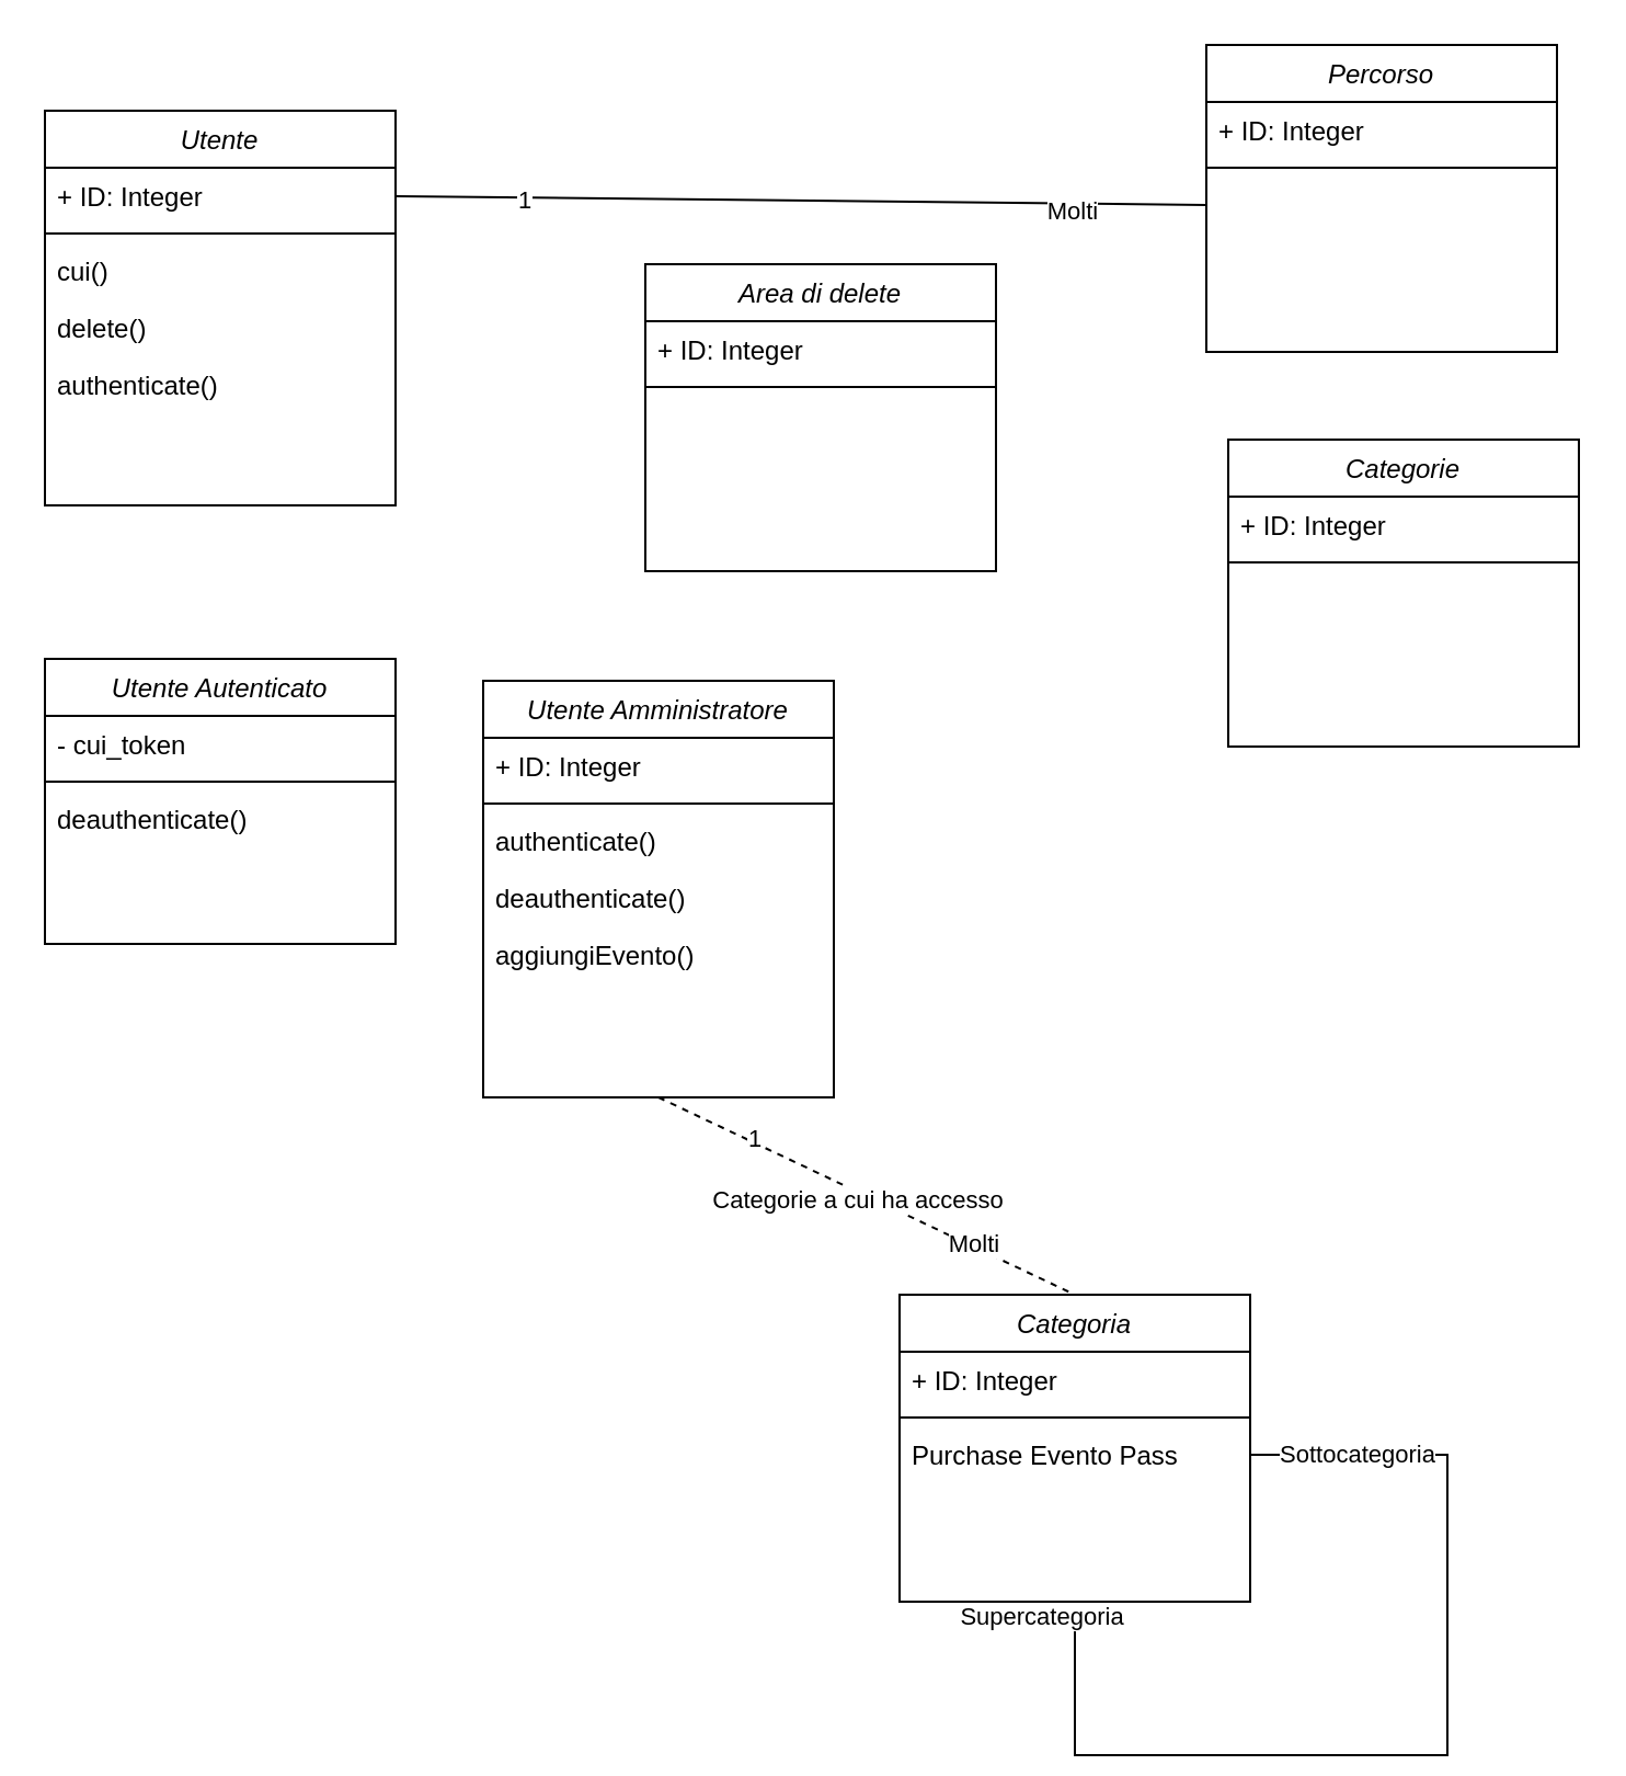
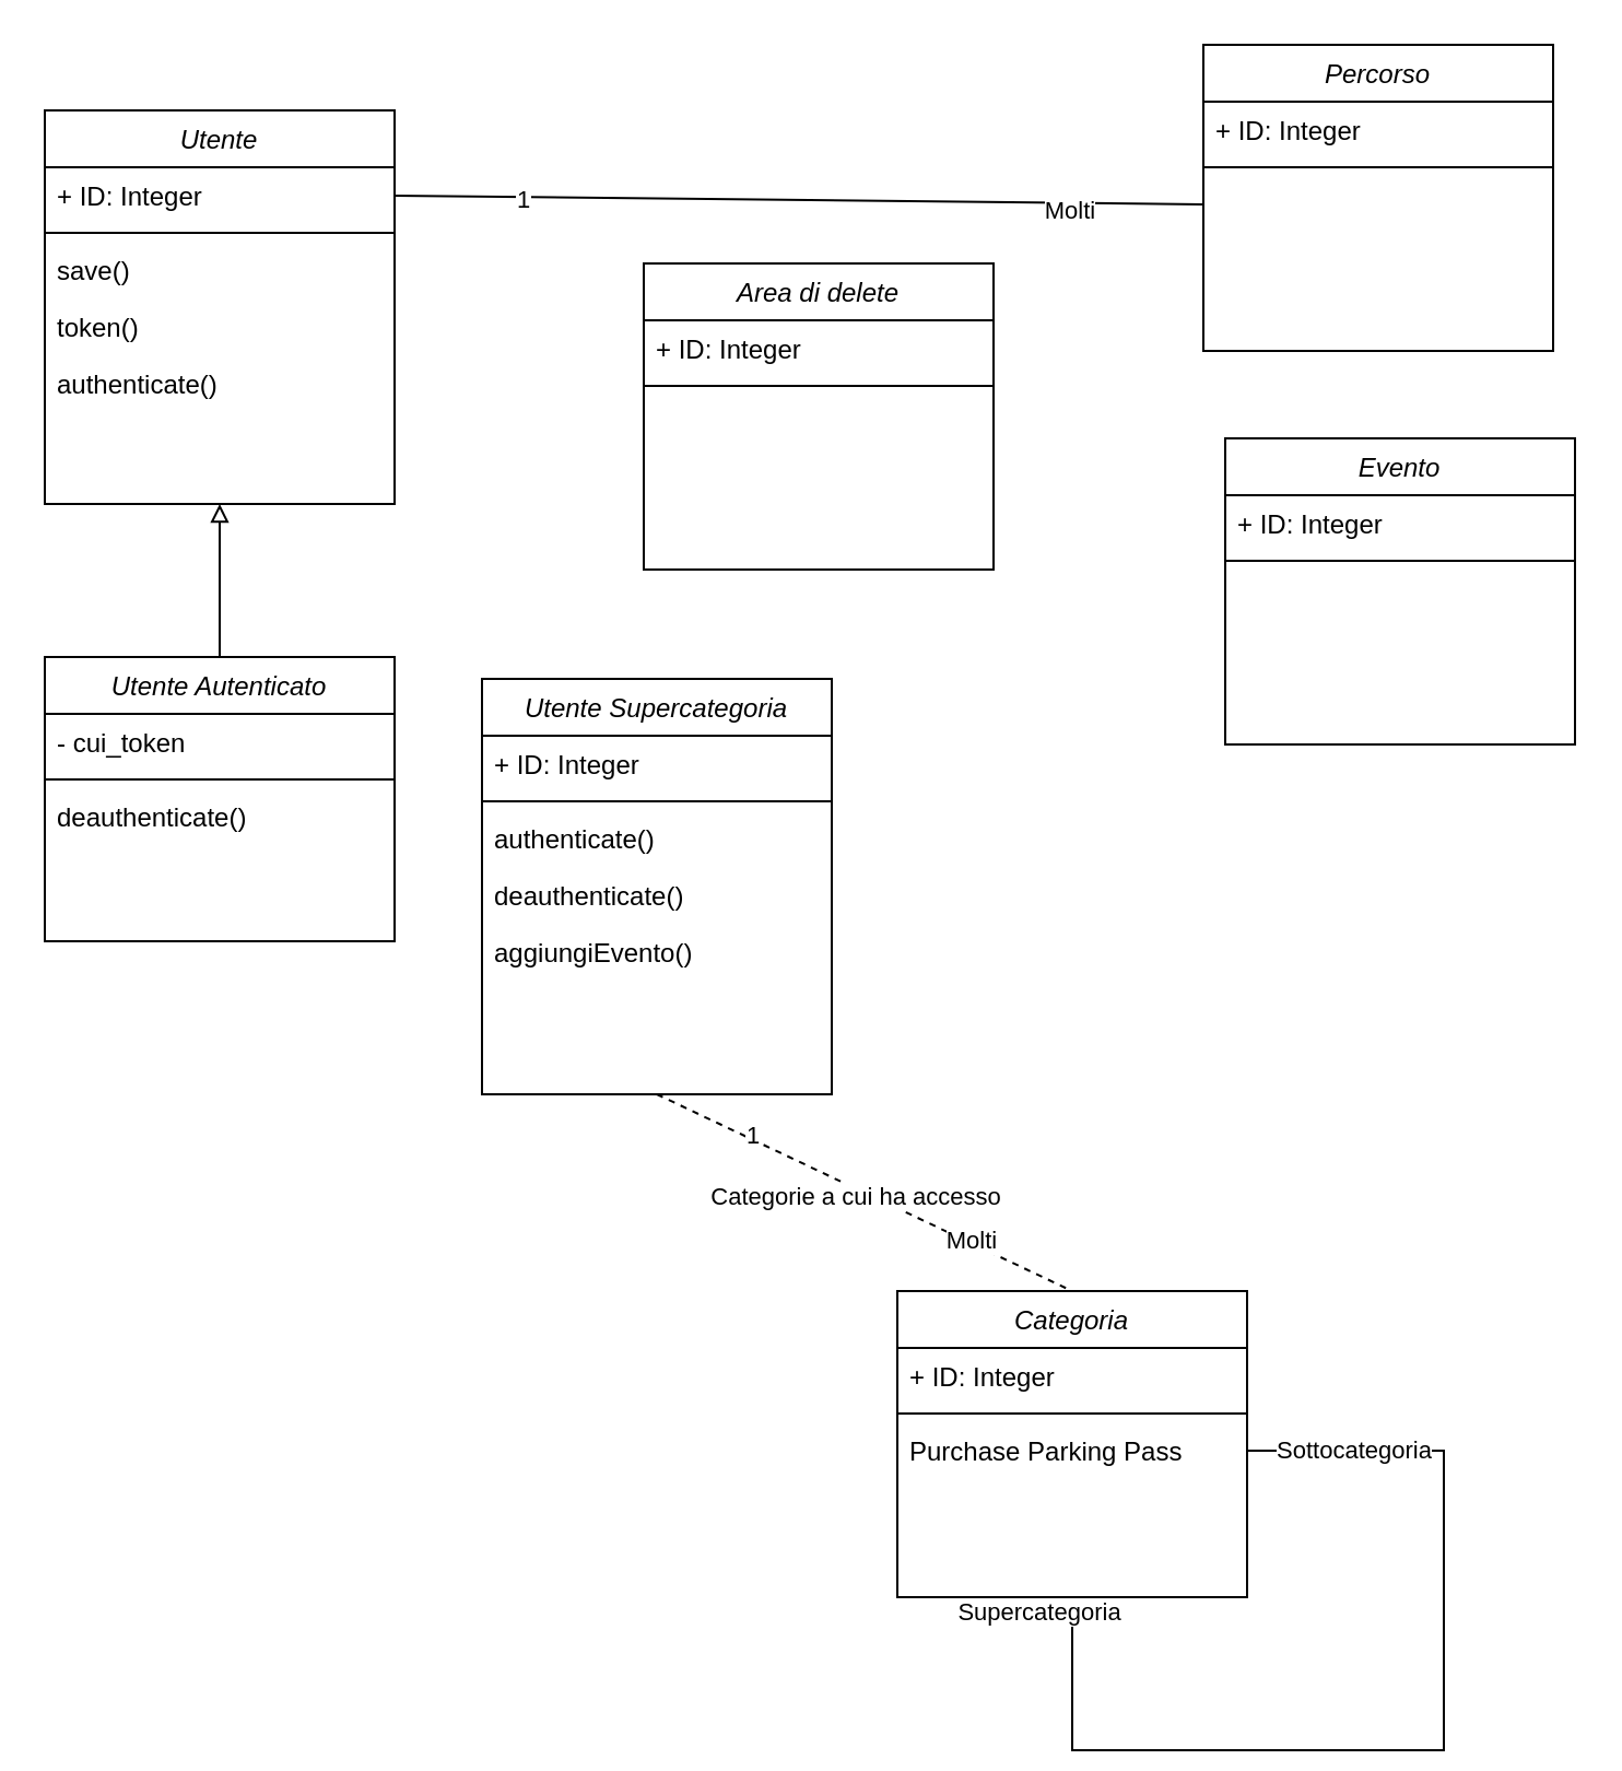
  <mxCell id="0" />
  <mxCell id="1" parent="0" />
  <mxCell id="2" value="Utente" style="swimlane;fontStyle=2;align=center;verticalAlign=top;childLayout=stackLayout;horizontal=1;startSize=26;horizontalStack=0;resizeParent=1;resizeLast=0;collapsible=1;marginBottom=0;rounded=0;shadow=0;strokeWidth=1;" parent="1" vertex="1"><mxGeometry x="20" y="50" width="160" height="180" as="geometry"><mxRectangle x="220" y="120" width="160" height="26" as="alternateBounds" /></mxGeometry></mxCell>
  <mxCell id="3" value="+ ID: Integer" style="text;align=left;verticalAlign=top;spacingLeft=4;spacingRight=4;overflow=hidden;rotatable=0;points=[[0,0.5],[1,0.5]];portConstraint=eastwest;" parent="2" vertex="1"><mxGeometry y="26" width="160" height="26" as="geometry" /></mxCell>
  <mxCell id="4" value="" style="line;html=1;strokeWidth=1;align=left;verticalAlign=middle;spacingTop=-1;spacingLeft=3;spacingRight=3;rotatable=0;labelPosition=right;points=[];portConstraint=eastwest;" parent="2" vertex="1"><mxGeometry y="52" width="160" height="8" as="geometry" /></mxCell>
- <mxCell id="5" value="cui()" style="text;align=left;verticalAlign=top;spacingLeft=4;spacingRight=4;overflow=hidden;rotatable=0;points=[[0,0.5],[1,0.5]];portConstraint=eastwest;" parent="2" vertex="1"><mxGeometry y="60" width="160" height="26" as="geometry" /></mxCell>
- <mxCell id="6" value="delete()" style="text;align=left;verticalAlign=top;spacingLeft=4;spacingRight=4;overflow=hidden;rotatable=0;points=[[0,0.5],[1,0.5]];portConstraint=eastwest;" parent="2" vertex="1"><mxGeometry y="86" width="160" height="26" as="geometry" /></mxCell>
+ <mxCell id="5" value="save()" style="text;align=left;verticalAlign=top;spacingLeft=4;spacingRight=4;overflow=hidden;rotatable=0;points=[[0,0.5],[1,0.5]];portConstraint=eastwest;" parent="2" vertex="1"><mxGeometry y="60" width="160" height="26" as="geometry" /></mxCell>
+ <mxCell id="6" value="token()" style="text;align=left;verticalAlign=top;spacingLeft=4;spacingRight=4;overflow=hidden;rotatable=0;points=[[0,0.5],[1,0.5]];portConstraint=eastwest;" parent="2" vertex="1"><mxGeometry y="86" width="160" height="26" as="geometry" /></mxCell>
  <mxCell id="7" value="authenticate()" style="text;align=left;verticalAlign=top;spacingLeft=4;spacingRight=4;overflow=hidden;rotatable=0;points=[[0,0.5],[1,0.5]];portConstraint=eastwest;" parent="2" vertex="1"><mxGeometry y="112" width="160" height="26" as="geometry" /></mxCell>
  <mxCell id="8" value="Percorso" style="swimlane;fontStyle=2;align=center;verticalAlign=top;childLayout=stackLayout;horizontal=1;startSize=26;horizontalStack=0;resizeParent=1;resizeLast=0;collapsible=1;marginBottom=0;rounded=0;shadow=0;strokeWidth=1;" parent="1" vertex="1"><mxGeometry x="550" y="20" width="160" height="140" as="geometry"><mxRectangle x="220" y="120" width="160" height="26" as="alternateBounds" /></mxGeometry></mxCell>
  <mxCell id="9" value="+ ID: Integer" style="text;align=left;verticalAlign=top;spacingLeft=4;spacingRight=4;overflow=hidden;rotatable=0;points=[[0,0.5],[1,0.5]];portConstraint=eastwest;" parent="8" vertex="1"><mxGeometry y="26" width="160" height="26" as="geometry" /></mxCell>
  <mxCell id="10" value="" style="line;html=1;strokeWidth=1;align=left;verticalAlign=middle;spacingTop=-1;spacingLeft=3;spacingRight=3;rotatable=0;labelPosition=right;points=[];portConstraint=eastwest;" parent="8" vertex="1"><mxGeometry y="52" width="160" height="8" as="geometry" /></mxCell>
  <mxCell id="11" value="Utente Autenticato" style="swimlane;fontStyle=2;align=center;verticalAlign=top;childLayout=stackLayout;horizontal=1;startSize=26;horizontalStack=0;resizeParent=1;resizeLast=0;collapsible=1;marginBottom=0;rounded=0;shadow=0;strokeWidth=1;" parent="1" vertex="1"><mxGeometry x="20" y="300" width="160" height="130" as="geometry"><mxRectangle x="60" y="310" width="160" height="26" as="alternateBounds" /></mxGeometry></mxCell>
  <mxCell id="12" value="- cui_token" style="text;align=left;verticalAlign=top;spacingLeft=4;spacingRight=4;overflow=hidden;rotatable=0;points=[[0,0.5],[1,0.5]];portConstraint=eastwest;" parent="11" vertex="1"><mxGeometry y="26" width="160" height="26" as="geometry" /></mxCell>
  <mxCell id="13" value="" style="line;html=1;strokeWidth=1;align=left;verticalAlign=middle;spacingTop=-1;spacingLeft=3;spacingRight=3;rotatable=0;labelPosition=right;points=[];portConstraint=eastwest;" parent="11" vertex="1"><mxGeometry y="52" width="160" height="8" as="geometry" /></mxCell>
  <mxCell id="14" value="deauthenticate()" style="text;align=left;verticalAlign=top;spacingLeft=4;spacingRight=4;overflow=hidden;rotatable=0;points=[[0,0.5],[1,0.5]];portConstraint=eastwest;" parent="11" vertex="1"><mxGeometry y="60" width="160" height="26" as="geometry" /></mxCell>
+ <mxCell id="15" value="" style="endArrow=block;html=1;rounded=0;exitX=0.5;exitY=0;exitDx=0;exitDy=0;entryX=0.5;entryY=1;entryDx=0;entryDy=0;endFill=0;strokeWidth=1;" parent="1" source="11" target="2" edge="1"><mxGeometry width="50" height="50" relative="1" as="geometry"><mxPoint x="200" y="250" as="sourcePoint" /><mxPoint x="250" y="200" as="targetPoint" /></mxGeometry></mxCell>
  <mxCell id="16" style="rounded=0;orthogonalLoop=1;jettySize=auto;html=1;exitX=0.5;exitY=1;exitDx=0;exitDy=0;entryX=0.5;entryY=0;entryDx=0;entryDy=0;endArrow=none;endFill=0;dashed=1;" parent="1" source="20" target="32" edge="1"><mxGeometry relative="1" as="geometry"><mxPoint x="470" y="560" as="targetPoint" /></mxGeometry></mxCell>
  <mxCell id="17" value="1" style="edgeLabel;html=1;align=center;verticalAlign=middle;resizable=0;points=[];" parent="16" vertex="1" connectable="0"><mxGeometry x="-0.54" y="1" relative="1" as="geometry"><mxPoint y="-1" as="offset" /></mxGeometry></mxCell>
  <mxCell id="18" value="Molti" style="edgeLabel;html=1;align=center;verticalAlign=middle;resizable=0;points=[];" parent="16" vertex="1" connectable="0"><mxGeometry x="0.5" y="1" relative="1" as="geometry"><mxPoint as="offset" /></mxGeometry></mxCell>
  <mxCell id="19" value="Categorie a cui ha accesso" style="edgeLabel;html=1;align=center;verticalAlign=middle;resizable=0;points=[];" parent="16" vertex="1" connectable="0"><mxGeometry x="-0.03" y="-4" relative="1" as="geometry"><mxPoint y="-1" as="offset" /></mxGeometry></mxCell>
- <mxCell id="20" value="Utente Amministratore" style="swimlane;fontStyle=2;align=center;verticalAlign=top;childLayout=stackLayout;horizontal=1;startSize=26;horizontalStack=0;resizeParent=1;resizeLast=0;collapsible=1;marginBottom=0;rounded=0;shadow=0;strokeWidth=1;" parent="1" vertex="1"><mxGeometry x="220" y="310" width="160" height="190" as="geometry"><mxRectangle x="220" y="120" width="160" height="26" as="alternateBounds" /></mxGeometry></mxCell>
+ <mxCell id="20" value="Utente Supercategoria" style="swimlane;fontStyle=2;align=center;verticalAlign=top;childLayout=stackLayout;horizontal=1;startSize=26;horizontalStack=0;resizeParent=1;resizeLast=0;collapsible=1;marginBottom=0;rounded=0;shadow=0;strokeWidth=1;" parent="1" vertex="1"><mxGeometry x="220" y="310" width="160" height="190" as="geometry"><mxRectangle x="220" y="120" width="160" height="26" as="alternateBounds" /></mxGeometry></mxCell>
  <mxCell id="21" value="+ ID: Integer" style="text;align=left;verticalAlign=top;spacingLeft=4;spacingRight=4;overflow=hidden;rotatable=0;points=[[0,0.5],[1,0.5]];portConstraint=eastwest;" parent="20" vertex="1"><mxGeometry y="26" width="160" height="26" as="geometry" /></mxCell>
  <mxCell id="22" value="" style="line;html=1;strokeWidth=1;align=left;verticalAlign=middle;spacingTop=-1;spacingLeft=3;spacingRight=3;rotatable=0;labelPosition=right;points=[];portConstraint=eastwest;" parent="20" vertex="1"><mxGeometry y="52" width="160" height="8" as="geometry" /></mxCell>
  <mxCell id="23" value="authenticate()" style="text;align=left;verticalAlign=top;spacingLeft=4;spacingRight=4;overflow=hidden;rotatable=0;points=[[0,0.5],[1,0.5]];portConstraint=eastwest;" parent="20" vertex="1"><mxGeometry y="60" width="160" height="26" as="geometry" /></mxCell>
  <mxCell id="24" value="deauthenticate()" style="text;align=left;verticalAlign=top;spacingLeft=4;spacingRight=4;overflow=hidden;rotatable=0;points=[[0,0.5],[1,0.5]];portConstraint=eastwest;" parent="20" vertex="1"><mxGeometry y="86" width="160" height="26" as="geometry" /></mxCell>
  <mxCell id="25" value="aggiungiEvento()" style="text;align=left;verticalAlign=top;spacingLeft=4;spacingRight=4;overflow=hidden;rotatable=0;points=[[0,0.5],[1,0.5]];portConstraint=eastwest;" parent="20" vertex="1"><mxGeometry y="112" width="160" height="26" as="geometry" /></mxCell>
  <mxCell id="26" value="" style="rounded=0;orthogonalLoop=1;jettySize=auto;html=1;exitX=1;exitY=0.5;exitDx=0;exitDy=0;entryX=0;entryY=0.5;entryDx=0;entryDy=0;endArrow=none;endFill=0;" parent="1" source="3" edge="1"><mxGeometry relative="1" as="geometry"><mxPoint x="550" y="93" as="targetPoint" /></mxGeometry></mxCell>
  <mxCell id="27" value="1" style="edgeLabel;html=1;align=center;verticalAlign=middle;resizable=0;points=[];" parent="26" vertex="1" connectable="0"><mxGeometry x="-0.681" y="-1" relative="1" as="geometry"><mxPoint as="offset" /></mxGeometry></mxCell>
  <mxCell id="28" value="Molti" style="edgeLabel;html=1;align=center;verticalAlign=middle;resizable=0;points=[];" parent="26" vertex="1" connectable="0"><mxGeometry x="0.67" y="-3" relative="1" as="geometry"><mxPoint as="offset" /></mxGeometry></mxCell>
- <mxCell id="29" value="Categorie" style="swimlane;fontStyle=2;align=center;verticalAlign=top;childLayout=stackLayout;horizontal=1;startSize=26;horizontalStack=0;resizeParent=1;resizeLast=0;collapsible=1;marginBottom=0;rounded=0;shadow=0;strokeWidth=1;" parent="1" vertex="1"><mxGeometry x="560" y="200" width="160" height="140" as="geometry"><mxRectangle x="220" y="120" width="160" height="26" as="alternateBounds" /></mxGeometry></mxCell>
+ <mxCell id="29" value="Evento" style="swimlane;fontStyle=2;align=center;verticalAlign=top;childLayout=stackLayout;horizontal=1;startSize=26;horizontalStack=0;resizeParent=1;resizeLast=0;collapsible=1;marginBottom=0;rounded=0;shadow=0;strokeWidth=1;" parent="1" vertex="1"><mxGeometry x="560" y="200" width="160" height="140" as="geometry"><mxRectangle x="220" y="120" width="160" height="26" as="alternateBounds" /></mxGeometry></mxCell>
  <mxCell id="30" value="+ ID: Integer" style="text;align=left;verticalAlign=top;spacingLeft=4;spacingRight=4;overflow=hidden;rotatable=0;points=[[0,0.5],[1,0.5]];portConstraint=eastwest;" parent="29" vertex="1"><mxGeometry y="26" width="160" height="26" as="geometry" /></mxCell>
  <mxCell id="31" value="" style="line;html=1;strokeWidth=1;align=left;verticalAlign=middle;spacingTop=-1;spacingLeft=3;spacingRight=3;rotatable=0;labelPosition=right;points=[];portConstraint=eastwest;" parent="29" vertex="1"><mxGeometry y="52" width="160" height="8" as="geometry" /></mxCell>
  <mxCell id="32" value="Categoria" style="swimlane;fontStyle=2;align=center;verticalAlign=top;childLayout=stackLayout;horizontal=1;startSize=26;horizontalStack=0;resizeParent=1;resizeLast=0;collapsible=1;marginBottom=0;rounded=0;shadow=0;strokeWidth=1;" parent="1" vertex="1"><mxGeometry x="410" y="590" width="160" height="140" as="geometry"><mxRectangle x="220" y="120" width="160" height="26" as="alternateBounds" /></mxGeometry></mxCell>
  <mxCell id="33" value="+ ID: Integer" style="text;align=left;verticalAlign=top;spacingLeft=4;spacingRight=4;overflow=hidden;rotatable=0;points=[[0,0.5],[1,0.5]];portConstraint=eastwest;" parent="32" vertex="1"><mxGeometry y="26" width="160" height="26" as="geometry" /></mxCell>
  <mxCell id="34" value="" style="line;html=1;strokeWidth=1;align=left;verticalAlign=middle;spacingTop=-1;spacingLeft=3;spacingRight=3;rotatable=0;labelPosition=right;points=[];portConstraint=eastwest;" parent="32" vertex="1"><mxGeometry y="52" width="160" height="8" as="geometry" /></mxCell>
  <mxCell id="35" style="edgeStyle=orthogonalEdgeStyle;rounded=0;orthogonalLoop=1;jettySize=auto;html=1;exitX=1;exitY=0.5;exitDx=0;exitDy=0;entryX=0.5;entryY=1;entryDx=0;entryDy=0;endArrow=open;endFill=0;" parent="32" source="38" target="32" edge="1"><mxGeometry relative="1" as="geometry"><Array as="points"><mxPoint x="250" y="73" /><mxPoint x="250" y="210" /><mxPoint x="80" y="210" /></Array></mxGeometry></mxCell>
  <mxCell id="36" value="Sottocategoria" style="edgeLabel;html=1;align=center;verticalAlign=middle;resizable=0;points=[];" parent="35" vertex="1" connectable="0"><mxGeometry x="-0.794" y="1" relative="1" as="geometry"><mxPoint as="offset" /></mxGeometry></mxCell>
  <mxCell id="37" value="&lt;div&gt;Supercategoria&lt;/div&gt;" style="edgeLabel;html=1;align=center;verticalAlign=middle;resizable=0;points=[];" parent="35" vertex="1" connectable="0"><mxGeometry x="0.846" y="-4" relative="1" as="geometry"><mxPoint x="-20" y="-30" as="offset" /></mxGeometry></mxCell>
- <mxCell id="38" value="Purchase Evento Pass" style="text;align=left;verticalAlign=top;spacingLeft=4;spacingRight=4;overflow=hidden;rotatable=0;points=[[0,0.5],[1,0.5]];portConstraint=eastwest;" parent="32" vertex="1"><mxGeometry y="60" width="160" height="26" as="geometry" /></mxCell>
+ <mxCell id="38" value="Purchase Parking Pass" style="text;align=left;verticalAlign=top;spacingLeft=4;spacingRight=4;overflow=hidden;rotatable=0;points=[[0,0.5],[1,0.5]];portConstraint=eastwest;" parent="32" vertex="1"><mxGeometry y="60" width="160" height="26" as="geometry" /></mxCell>
  <mxCell id="39" value="Area di delete" style="swimlane;fontStyle=2;align=center;verticalAlign=top;childLayout=stackLayout;horizontal=1;startSize=26;horizontalStack=0;resizeParent=1;resizeLast=0;collapsible=1;marginBottom=0;rounded=0;shadow=0;strokeWidth=1;" vertex="1" parent="1"><mxGeometry x="294" y="120" width="160" height="140" as="geometry"><mxRectangle x="220" y="120" width="160" height="26" as="alternateBounds" /></mxGeometry></mxCell>
  <mxCell id="40" value="+ ID: Integer" style="text;align=left;verticalAlign=top;spacingLeft=4;spacingRight=4;overflow=hidden;rotatable=0;points=[[0,0.5],[1,0.5]];portConstraint=eastwest;" vertex="1" parent="39"><mxGeometry y="26" width="160" height="26" as="geometry" /></mxCell>
  <mxCell id="41" value="" style="line;html=1;strokeWidth=1;align=left;verticalAlign=middle;spacingTop=-1;spacingLeft=3;spacingRight=3;rotatable=0;labelPosition=right;points=[];portConstraint=eastwest;" vertex="1" parent="39"><mxGeometry y="52" width="160" height="8" as="geometry" /></mxCell>
